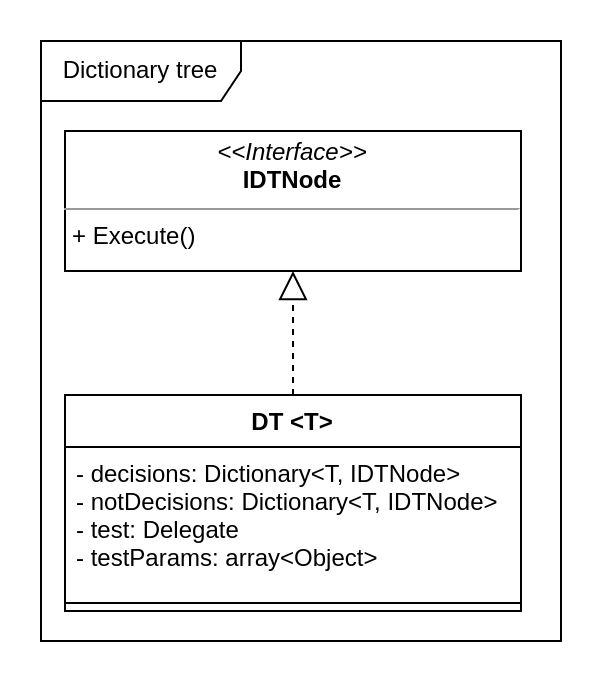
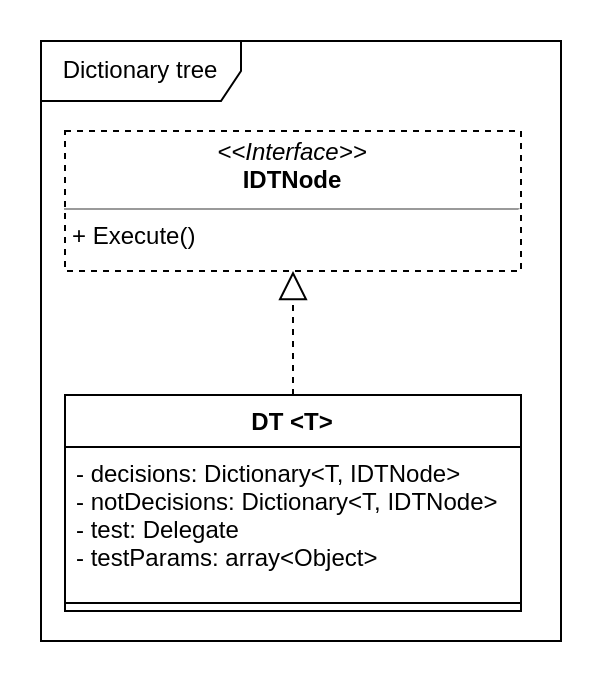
  <mxCell id="0" />
  <mxCell id="1" parent="0" />
  <mxCell id="2" value="Dictionary tree" style="shape=umlFrame;whiteSpace=wrap;html=1;width=100;height=30;" parent="1" vertex="1"><mxGeometry x="20" y="20" width="260" height="300" as="geometry" /></mxCell>
  <mxCell id="3" value="DT &lt;T&gt;" style="swimlane;fontStyle=1;align=center;verticalAlign=top;childLayout=stackLayout;horizontal=1;startSize=26;horizontalStack=0;resizeParent=1;resizeParentMax=0;resizeLast=0;collapsible=1;marginBottom=0;" parent="1" vertex="1"><mxGeometry x="32" y="197" width="228" height="108" as="geometry" /></mxCell>
  <mxCell id="4" value="- decisions: Dictionary&lt;T, IDTNode&gt;&#10;- notDecisions: Dictionary&lt;T, IDTNode&gt;&#10;- test: Delegate&#10;- testParams: array&lt;Object&gt;" style="text;strokeColor=none;fillColor=none;align=left;verticalAlign=top;spacingLeft=4;spacingRight=4;overflow=hidden;rotatable=0;points=[[0,0.5],[1,0.5]];portConstraint=eastwest;" parent="3" vertex="1"><mxGeometry y="26" width="228" height="74" as="geometry" /></mxCell>
  <mxCell id="5" value="" style="line;strokeWidth=1;fillColor=none;align=left;verticalAlign=middle;spacingTop=-1;spacingLeft=3;spacingRight=3;rotatable=0;labelPosition=right;points=[];portConstraint=eastwest;" parent="3" vertex="1"><mxGeometry y="100" width="228" height="8" as="geometry" /></mxCell>
  <mxCell id="6" value="" style="endArrow=block;dashed=1;endFill=0;endSize=12;html=1;edgeStyle=orthogonalEdgeStyle;rounded=0;" parent="1" source="3" target="7" edge="1"><mxGeometry width="160" relative="1" as="geometry"><mxPoint x="-145" y="417" as="sourcePoint" /><mxPoint x="-130" y="181" as="targetPoint" /></mxGeometry></mxCell>
- <mxCell id="7" value="&lt;p style=&quot;margin: 0px ; margin-top: 4px ; text-align: center&quot;&gt;&lt;i&gt;&amp;lt;&amp;lt;Interface&amp;gt;&amp;gt;&lt;/i&gt;&lt;br&gt;&lt;b&gt;IDTNode&lt;/b&gt;&lt;br&gt;&lt;/p&gt;&lt;hr size=&quot;1&quot;&gt;&lt;p style=&quot;margin: 0px ; margin-left: 4px&quot;&gt;&lt;/p&gt;&lt;p style=&quot;margin: 0px ; margin-left: 4px&quot;&gt;+ Execute()&lt;br&gt;&lt;/p&gt;" style="verticalAlign=top;align=left;overflow=fill;fontSize=12;fontFamily=Helvetica;html=1;" parent="1" vertex="1"><mxGeometry x="32" y="65" width="228" height="70" as="geometry" /></mxCell>
+ <mxCell id="7" value="&lt;p style=&quot;margin: 0px ; margin-top: 4px ; text-align: center&quot;&gt;&lt;i&gt;&amp;lt;&amp;lt;Interface&amp;gt;&amp;gt;&lt;/i&gt;&lt;br&gt;&lt;b&gt;IDTNode&lt;/b&gt;&lt;br&gt;&lt;/p&gt;&lt;hr size=&quot;1&quot;&gt;&lt;p style=&quot;margin: 0px ; margin-left: 4px&quot;&gt;&lt;/p&gt;&lt;p style=&quot;margin: 0px ; margin-left: 4px&quot;&gt;+ Execute()&lt;br&gt;&lt;/p&gt;" style="verticalAlign=top;align=left;overflow=fill;fontSize=12;fontFamily=Helvetica;html=1;dashed=1;" parent="1" vertex="1"><mxGeometry x="32" y="65" width="228" height="70" as="geometry" /></mxCell>
